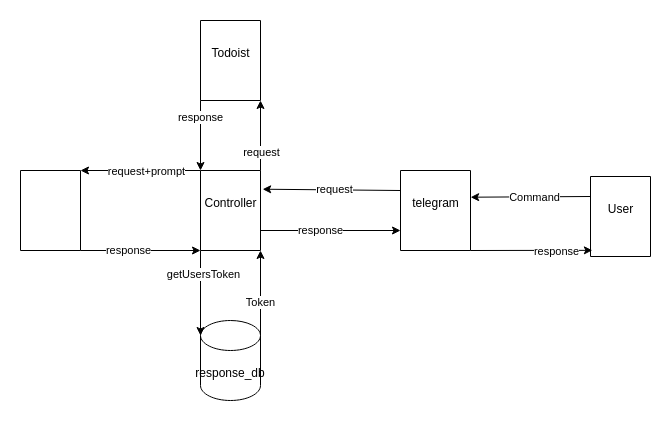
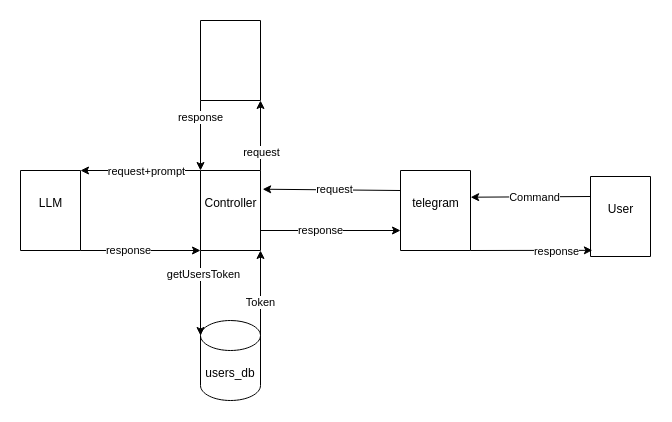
  <mxCell id="0" />
  <mxCell id="1" parent="0" />
  <mxCell id="2" value="" style="swimlane;startSize=0;" vertex="1" parent="1"><mxGeometry x="200" y="20" width="60" height="80" as="geometry" /></mxCell>
- <mxCell id="3" value="Todoist" style="text;html=1;align=center;verticalAlign=middle;resizable=0;points=[];autosize=1;strokeColor=none;fillColor=none;" vertex="1" parent="1"><mxGeometry x="200" y="38" width="60" height="30" as="geometry" /></mxCell>
  <mxCell id="4" value="" style="swimlane;startSize=0;" vertex="1" parent="1"><mxGeometry x="400" y="170" width="70" height="80" as="geometry" /></mxCell>
  <mxCell id="5" value="telegram" style="text;html=1;align=center;verticalAlign=middle;resizable=0;points=[];autosize=1;strokeColor=none;fillColor=none;" vertex="1" parent="1"><mxGeometry x="400" y="188" width="70" height="30" as="geometry" /></mxCell>
  <mxCell id="6" value="" style="swimlane;startSize=0;" vertex="1" parent="1"><mxGeometry x="200" y="170" width="60" height="80" as="geometry" /></mxCell>
  <mxCell id="7" value="Controller" style="text;html=1;align=center;verticalAlign=middle;resizable=0;points=[];autosize=1;strokeColor=none;fillColor=none;" vertex="1" parent="1"><mxGeometry x="190" y="188" width="80" height="30" as="geometry" /></mxCell>
  <mxCell id="8" value="" style="endArrow=classic;html=1;rounded=0;entryX=0.902;entryY=0.024;entryDx=0;entryDy=0;entryPerimeter=0;exitX=0;exitY=0.25;exitDx=0;exitDy=0;" edge="1" parent="1" source="4" target="7"><mxGeometry width="50" height="50" relative="1" as="geometry"><mxPoint x="240" y="220" as="sourcePoint" /><mxPoint x="290" y="170" as="targetPoint" /></mxGeometry></mxCell>
  <mxCell id="9" value="request" style="edgeLabel;html=1;align=center;verticalAlign=middle;resizable=0;points=[];" vertex="1" connectable="0" parent="8"><mxGeometry x="-0.028" relative="1" as="geometry"><mxPoint y="-1" as="offset" /></mxGeometry></mxCell>
  <mxCell id="10" value="" style="endArrow=classic;html=1;rounded=0;entryX=1.002;entryY=0.29;entryDx=0;entryDy=0;entryPerimeter=0;exitX=0;exitY=0.25;exitDx=0;exitDy=0;" edge="1" parent="1" source="12" target="5"><mxGeometry width="50" height="50" relative="1" as="geometry"><mxPoint x="587.5" y="196" as="sourcePoint" /><mxPoint x="560" y="170" as="targetPoint" /></mxGeometry></mxCell>
  <mxCell id="11" value="Command" style="edgeLabel;html=1;align=center;verticalAlign=middle;resizable=0;points=[];" vertex="1" connectable="0" parent="10"><mxGeometry x="-0.042" y="2" relative="1" as="geometry"><mxPoint y="-2" as="offset" /></mxGeometry></mxCell>
  <mxCell id="12" value="" style="swimlane;startSize=0;" vertex="1" parent="1"><mxGeometry x="590" y="176" width="60" height="80" as="geometry" /></mxCell>
  <mxCell id="13" value="User" style="text;html=1;align=center;verticalAlign=middle;resizable=0;points=[];autosize=1;strokeColor=none;fillColor=none;" vertex="1" parent="12"><mxGeometry x="5" y="18" width="50" height="30" as="geometry" /></mxCell>
- <mxCell id="14" value="response_db" style="shape=cylinder3;whiteSpace=wrap;html=1;boundedLbl=1;backgroundOutline=1;size=15;" vertex="1" parent="1"><mxGeometry x="200" y="320" width="60" height="80" as="geometry" /></mxCell>
+ <mxCell id="14" value="users_db" style="shape=cylinder3;whiteSpace=wrap;html=1;boundedLbl=1;backgroundOutline=1;size=15;" vertex="1" parent="1"><mxGeometry x="200" y="320" width="60" height="80" as="geometry" /></mxCell>
  <mxCell id="15" value="" style="endArrow=classic;html=1;rounded=0;exitX=0;exitY=1;exitDx=0;exitDy=0;entryX=0;entryY=0;entryDx=0;entryDy=15;entryPerimeter=0;" edge="1" parent="1" source="6" target="14"><mxGeometry width="50" height="50" relative="1" as="geometry"><mxPoint x="350" y="220" as="sourcePoint" /><mxPoint x="400" y="170" as="targetPoint" /></mxGeometry></mxCell>
  <mxCell id="16" value="getUsersToken" style="edgeLabel;html=1;align=center;verticalAlign=middle;resizable=0;points=[];" vertex="1" connectable="0" parent="15"><mxGeometry x="-0.302" y="2" relative="1" as="geometry"><mxPoint y="-7" as="offset" /></mxGeometry></mxCell>
  <mxCell id="17" value="" style="endArrow=classic;html=1;rounded=0;exitX=1;exitY=0;exitDx=0;exitDy=15;exitPerimeter=0;entryX=1;entryY=1;entryDx=0;entryDy=0;" edge="1" parent="1" source="14" target="6"><mxGeometry width="50" height="50" relative="1" as="geometry"><mxPoint x="350" y="220" as="sourcePoint" /><mxPoint x="400" y="170" as="targetPoint" /></mxGeometry></mxCell>
  <mxCell id="18" value="Token" style="edgeLabel;html=1;align=center;verticalAlign=middle;resizable=0;points=[];" vertex="1" connectable="0" parent="17"><mxGeometry x="0.143" y="1" relative="1" as="geometry"><mxPoint y="15" as="offset" /></mxGeometry></mxCell>
  <mxCell id="19" value="" style="endArrow=classic;html=1;rounded=0;exitX=1;exitY=0;exitDx=0;exitDy=0;entryX=1;entryY=1;entryDx=0;entryDy=0;" edge="1" parent="1" source="6" target="2"><mxGeometry width="50" height="50" relative="1" as="geometry"><mxPoint x="350" y="220" as="sourcePoint" /><mxPoint x="400" y="170" as="targetPoint" /></mxGeometry></mxCell>
  <mxCell id="20" value="request" style="edgeLabel;html=1;align=center;verticalAlign=middle;resizable=0;points=[];" vertex="1" connectable="0" parent="19"><mxGeometry x="-0.065" relative="1" as="geometry"><mxPoint y="14" as="offset" /></mxGeometry></mxCell>
  <mxCell id="21" value="" style="endArrow=classic;html=1;rounded=0;exitX=0;exitY=1;exitDx=0;exitDy=0;entryX=0;entryY=0;entryDx=0;entryDy=0;" edge="1" parent="1" source="2" target="6"><mxGeometry width="50" height="50" relative="1" as="geometry"><mxPoint x="350" y="220" as="sourcePoint" /><mxPoint x="400" y="170" as="targetPoint" /></mxGeometry></mxCell>
  <mxCell id="22" value="response" style="edgeLabel;html=1;align=center;verticalAlign=middle;resizable=0;points=[];" vertex="1" connectable="0" parent="21"><mxGeometry x="-0.294" y="-1" relative="1" as="geometry"><mxPoint y="-9" as="offset" /></mxGeometry></mxCell>
  <mxCell id="23" value="" style="swimlane;startSize=0;" vertex="1" parent="1"><mxGeometry x="20" y="170" width="60" height="80" as="geometry" /></mxCell>
+ <mxCell id="24" value="LLM" style="text;html=1;align=center;verticalAlign=middle;resizable=0;points=[];autosize=1;strokeColor=none;fillColor=none;" vertex="1" parent="1"><mxGeometry x="25" y="188" width="50" height="30" as="geometry" /></mxCell>
  <mxCell id="25" value="" style="endArrow=classic;html=1;rounded=0;exitX=0;exitY=0;exitDx=0;exitDy=0;entryX=1;entryY=0;entryDx=0;entryDy=0;" edge="1" parent="1" source="6" target="23"><mxGeometry width="50" height="50" relative="1" as="geometry"><mxPoint x="350" y="220" as="sourcePoint" /><mxPoint x="400" y="170" as="targetPoint" /></mxGeometry></mxCell>
  <mxCell id="26" value="request+prompt" style="edgeLabel;html=1;align=center;verticalAlign=middle;resizable=0;points=[];" vertex="1" connectable="0" parent="25"><mxGeometry x="0.269" y="1" relative="1" as="geometry"><mxPoint x="21" y="-1" as="offset" /></mxGeometry></mxCell>
  <mxCell id="27" value="" style="endArrow=classic;html=1;rounded=0;entryX=0;entryY=1;entryDx=0;entryDy=0;exitX=1;exitY=1;exitDx=0;exitDy=0;" edge="1" parent="1" source="23" target="6"><mxGeometry width="50" height="50" relative="1" as="geometry"><mxPoint x="350" y="220" as="sourcePoint" /><mxPoint x="400" y="170" as="targetPoint" /><Array as="points" /></mxGeometry></mxCell>
  <mxCell id="28" value="response" style="edgeLabel;html=1;align=center;verticalAlign=middle;resizable=0;points=[];" vertex="1" connectable="0" parent="27"><mxGeometry x="0.15" y="1" relative="1" as="geometry"><mxPoint x="-22" as="offset" /></mxGeometry></mxCell>
  <mxCell id="29" value="" style="endArrow=classic;html=1;rounded=0;exitX=1;exitY=0.75;exitDx=0;exitDy=0;entryX=0;entryY=0.75;entryDx=0;entryDy=0;" edge="1" parent="1" source="6" target="4"><mxGeometry width="50" height="50" relative="1" as="geometry"><mxPoint x="350" y="220" as="sourcePoint" /><mxPoint x="400" y="170" as="targetPoint" /></mxGeometry></mxCell>
  <mxCell id="30" value="response" style="edgeLabel;html=1;align=center;verticalAlign=middle;resizable=0;points=[];" vertex="1" connectable="0" parent="29"><mxGeometry x="-0.153" y="1" relative="1" as="geometry"><mxPoint as="offset" /></mxGeometry></mxCell>
  <mxCell id="31" value="" style="endArrow=classic;html=1;rounded=0;exitX=1;exitY=1;exitDx=0;exitDy=0;entryX=0.031;entryY=0.923;entryDx=0;entryDy=0;entryPerimeter=0;" edge="1" parent="1" source="4" target="12"><mxGeometry width="50" height="50" relative="1" as="geometry"><mxPoint x="500" y="268" as="sourcePoint" /><mxPoint x="550" y="218" as="targetPoint" /></mxGeometry></mxCell>
  <mxCell id="32" value="response" style="edgeLabel;html=1;align=center;verticalAlign=middle;resizable=0;points=[];" vertex="1" connectable="0" parent="31"><mxGeometry x="0.39" y="-1" relative="1" as="geometry"><mxPoint as="offset" /></mxGeometry></mxCell>
